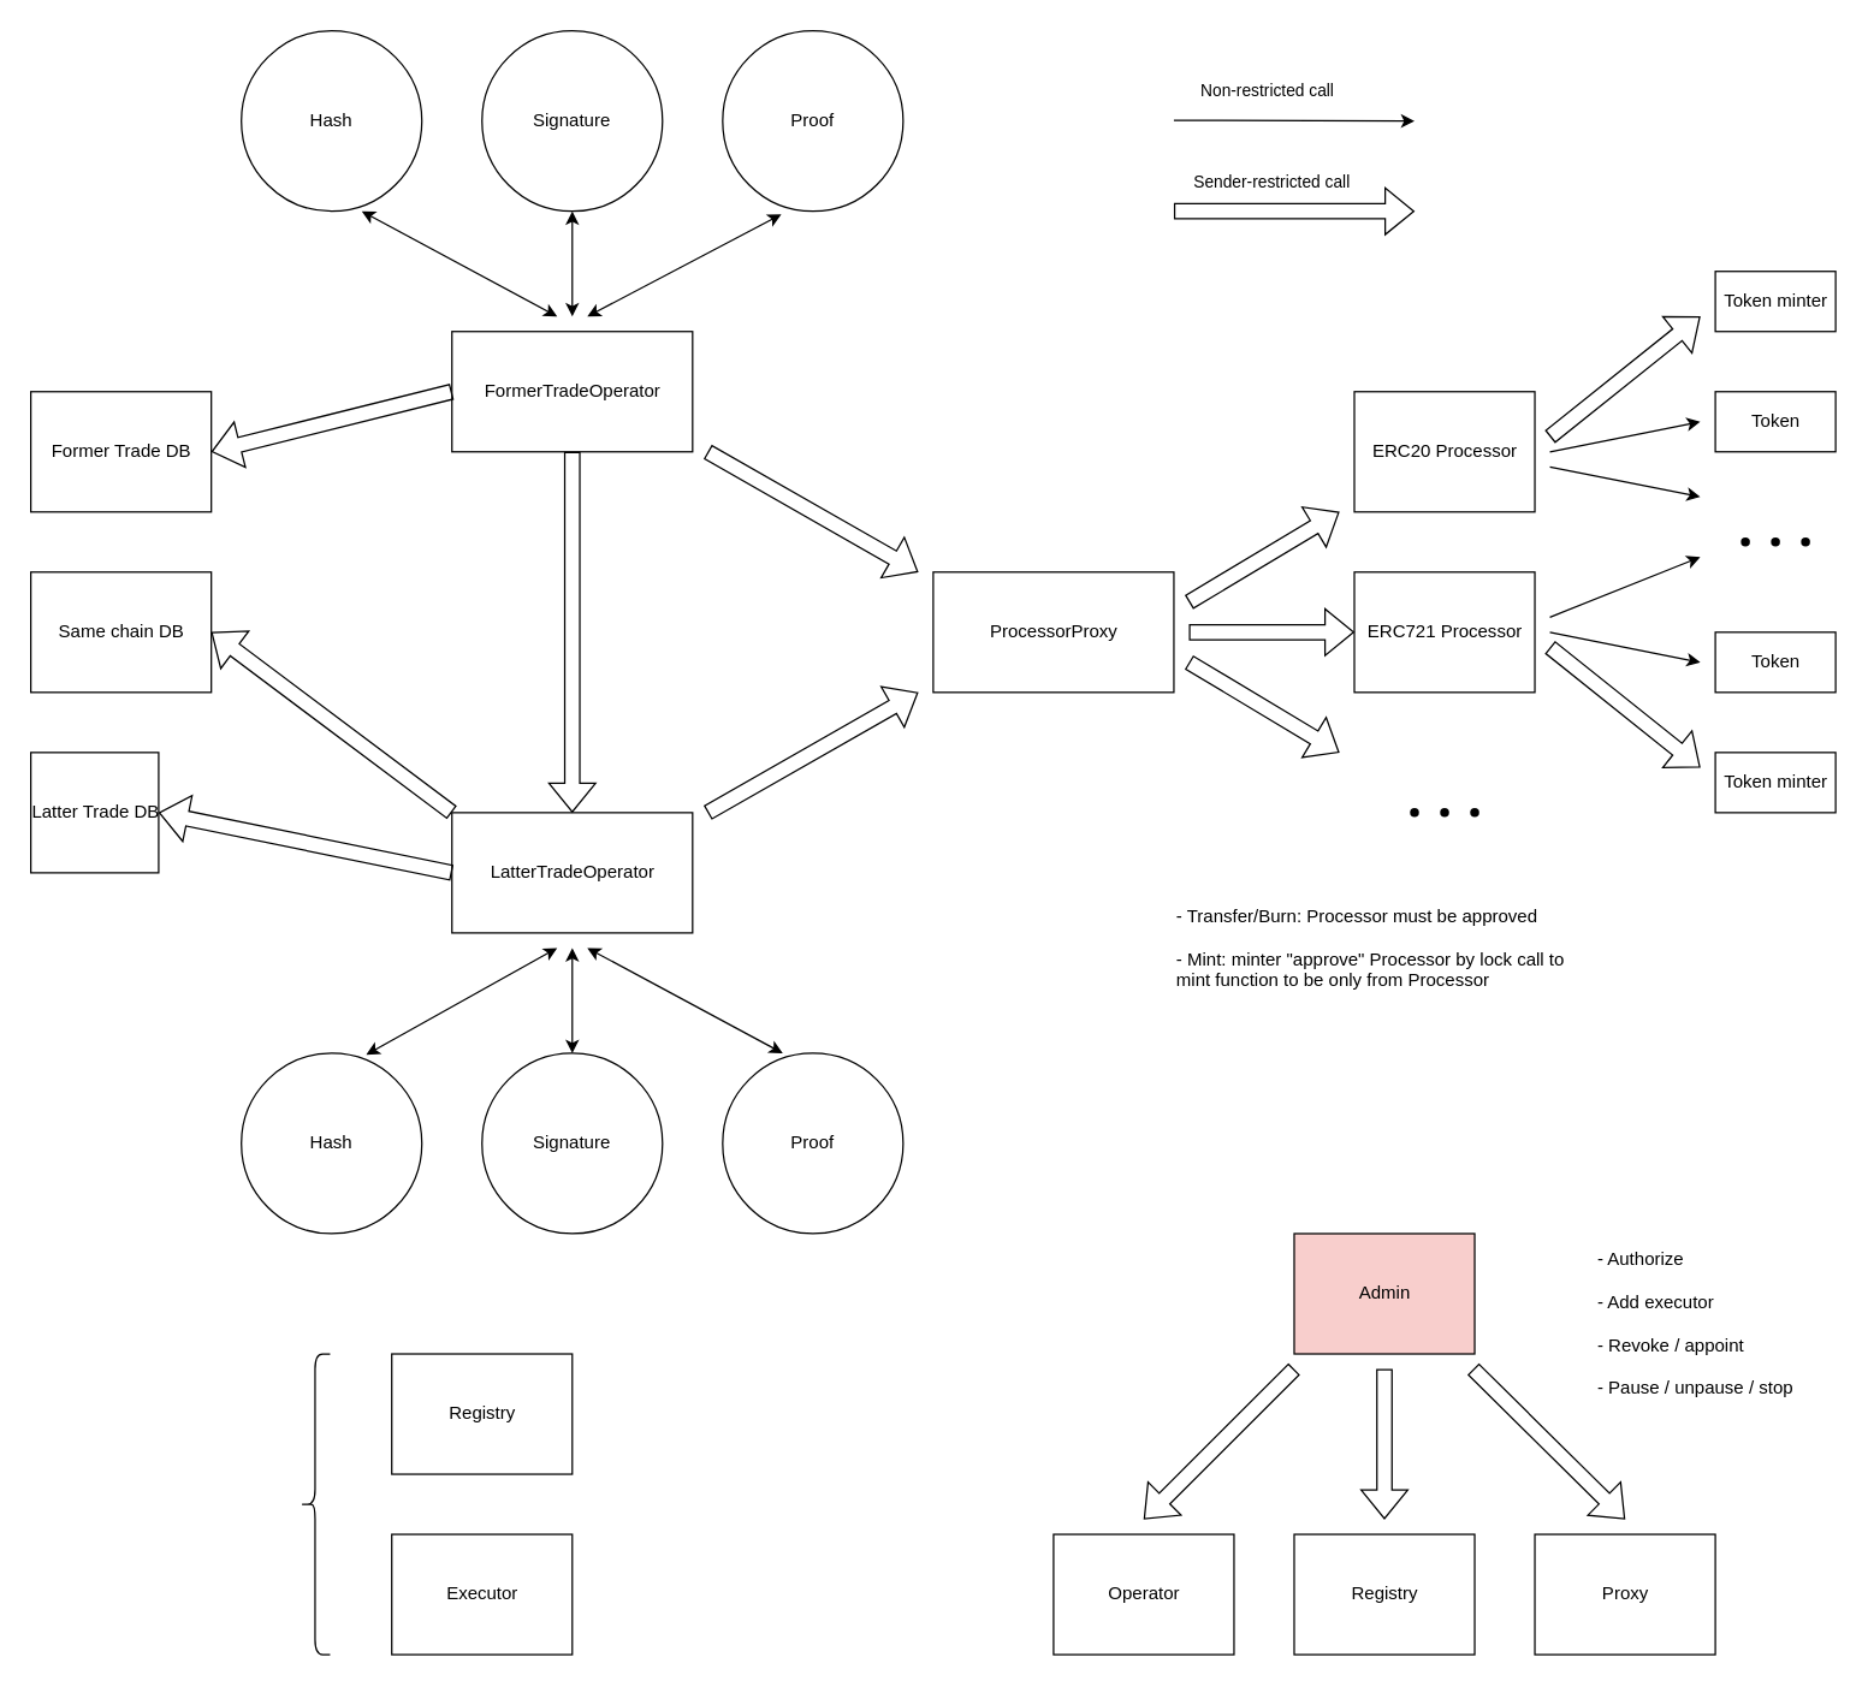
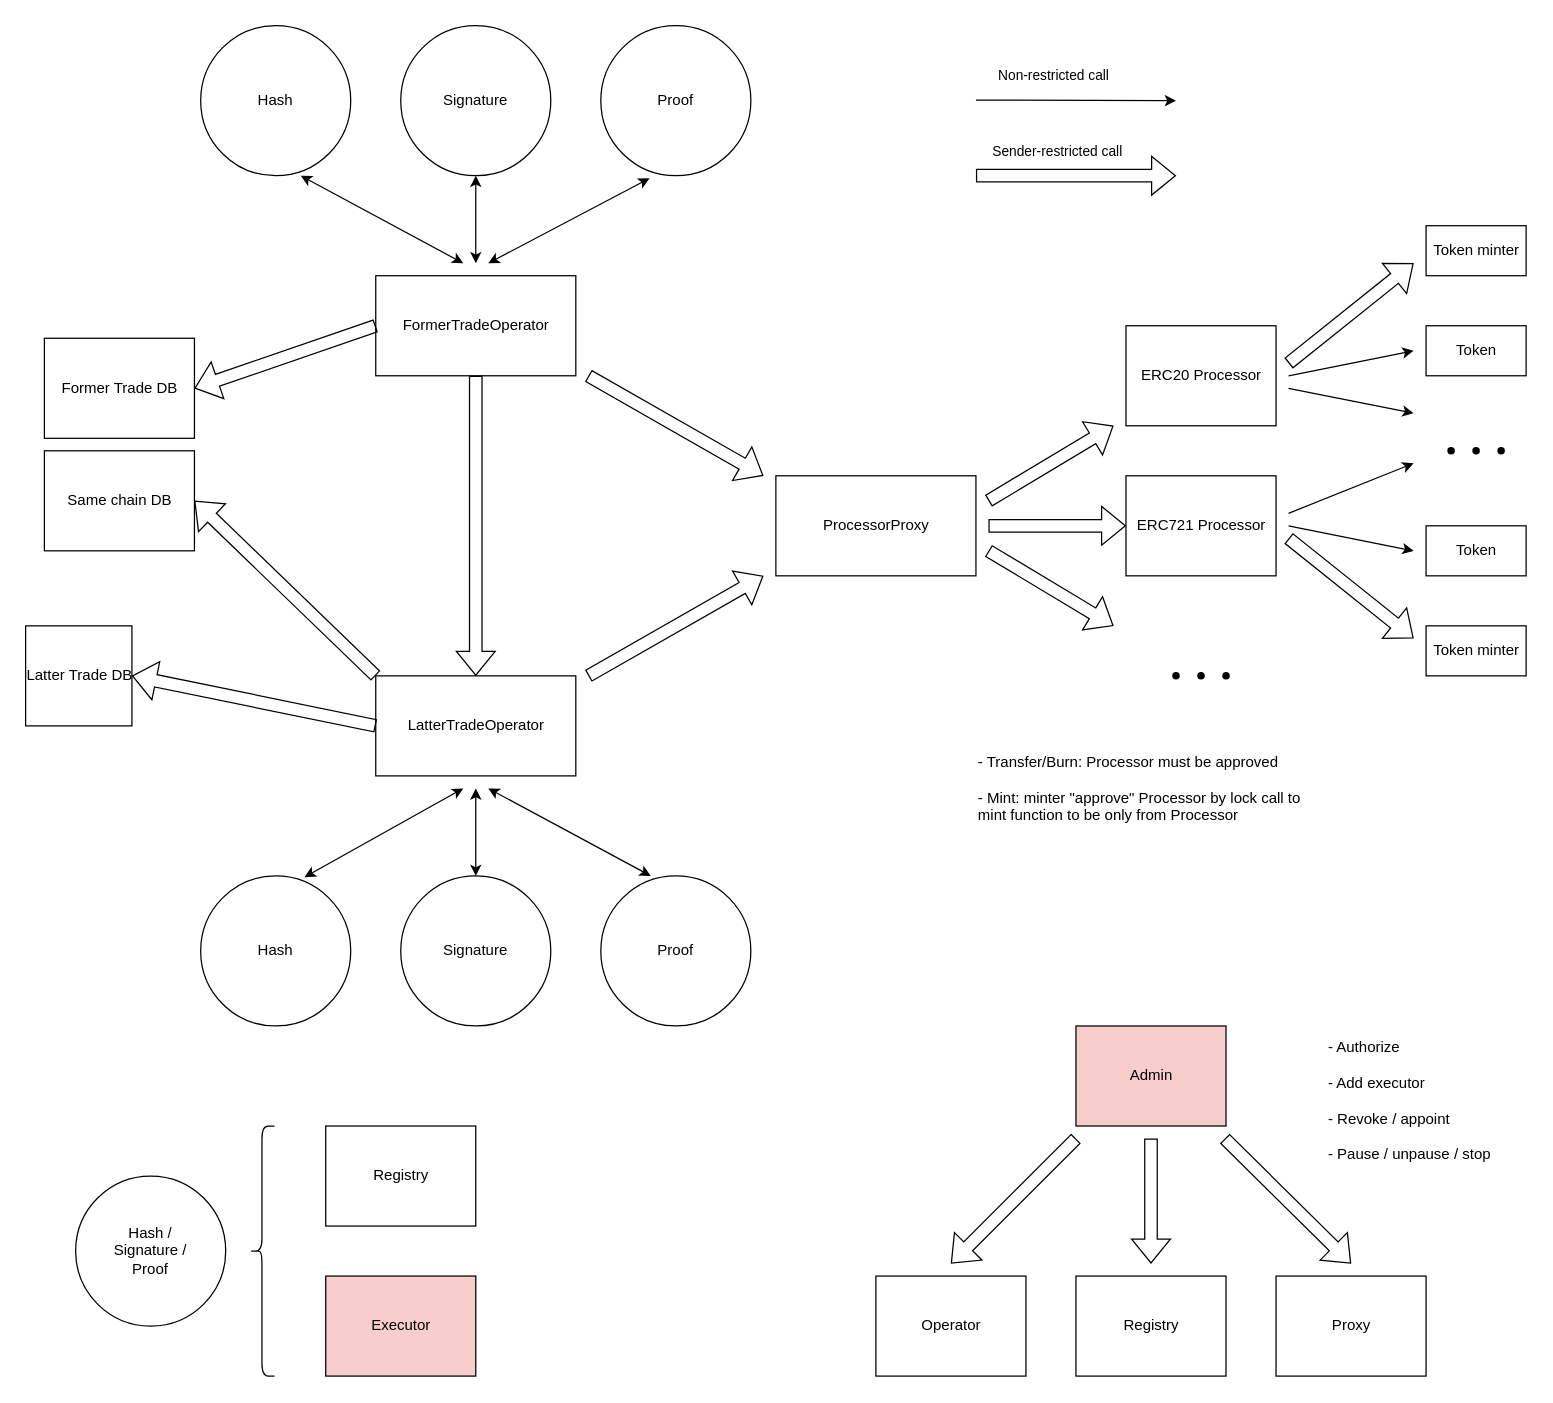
  <mxCell id="0" />
  <mxCell id="1" parent="0" />
  <mxCell id="2" value="FormerTradeOperator" style="html=1;" vertex="1" parent="1"><mxGeometry x="300" y="220" width="160" height="80" as="geometry" /></mxCell>
  <mxCell id="3" value="LatterTradeOperator" style="html=1;" vertex="1" parent="1"><mxGeometry x="300" y="540" width="160" height="80" as="geometry" /></mxCell>
- <mxCell id="4" value="Former Trade DB" style="html=1;" vertex="1" parent="1"><mxGeometry x="20" y="260" width="120" height="80" as="geometry" /></mxCell>
- <mxCell id="5" value="Same chain DB" style="html=1;" vertex="1" parent="1"><mxGeometry x="20" y="380" width="120" height="80" as="geometry" /></mxCell>
+ <mxCell id="4" value="Former Trade DB" style="html=1;" vertex="1" parent="1"><mxGeometry x="35" y="270" width="120" height="80" as="geometry" /></mxCell>
+ <mxCell id="5" value="Same chain DB" style="html=1;" vertex="1" parent="1"><mxGeometry x="35" y="360" width="120" height="80" as="geometry" /></mxCell>
  <mxCell id="6" value="Latter Trade DB" style="html=1;" vertex="1" parent="1"><mxGeometry x="20" y="500" width="85" height="80" as="geometry" /></mxCell>
  <mxCell id="7" value="" style="shape=flexArrow;endArrow=classic;html=1;rounded=0;exitX=0;exitY=0.5;exitDx=0;exitDy=0;entryX=1;entryY=0.5;entryDx=0;entryDy=0;" edge="1" parent="1" source="2" target="4"><mxGeometry width="50" height="50" relative="1" as="geometry"><mxPoint x="250" y="400" as="sourcePoint" /><mxPoint x="300" y="350" as="targetPoint" /></mxGeometry></mxCell>
  <mxCell id="8" value="" style="shape=flexArrow;endArrow=classic;html=1;rounded=0;exitX=0;exitY=0.5;exitDx=0;exitDy=0;entryX=1;entryY=0.5;entryDx=0;entryDy=0;" edge="1" parent="1" source="3" target="6"><mxGeometry width="50" height="50" relative="1" as="geometry"><mxPoint x="240" y="410" as="sourcePoint" /><mxPoint x="290" y="360" as="targetPoint" /></mxGeometry></mxCell>
  <mxCell id="9" value="" style="shape=flexArrow;endArrow=classic;html=1;rounded=0;exitX=0;exitY=0;exitDx=0;exitDy=0;entryX=1;entryY=0.5;entryDx=0;entryDy=0;" edge="1" parent="1" source="3" target="5"><mxGeometry width="50" height="50" relative="1" as="geometry"><mxPoint x="310" y="500" as="sourcePoint" /><mxPoint x="360" y="450" as="targetPoint" /></mxGeometry></mxCell>
  <mxCell id="10" value="" style="shape=flexArrow;endArrow=classic;html=1;rounded=0;exitX=0.5;exitY=1;exitDx=0;exitDy=0;entryX=0.5;entryY=0;entryDx=0;entryDy=0;" edge="1" parent="1" source="2" target="3"><mxGeometry width="50" height="50" relative="1" as="geometry"><mxPoint x="360" y="430" as="sourcePoint" /><mxPoint x="410" y="380" as="targetPoint" /></mxGeometry></mxCell>
  <mxCell id="11" value="Hash" style="ellipse;whiteSpace=wrap;html=1;aspect=fixed;" vertex="1" parent="1"><mxGeometry x="160" y="20" width="120" height="120" as="geometry" /></mxCell>
  <mxCell id="12" value="Signature" style="ellipse;whiteSpace=wrap;html=1;aspect=fixed;" vertex="1" parent="1"><mxGeometry x="320" y="20" width="120" height="120" as="geometry" /></mxCell>
  <mxCell id="13" value="Proof" style="ellipse;whiteSpace=wrap;html=1;aspect=fixed;" vertex="1" parent="1"><mxGeometry x="480" y="20" width="120" height="120" as="geometry" /></mxCell>
  <mxCell id="14" value="Hash" style="ellipse;whiteSpace=wrap;html=1;aspect=fixed;" vertex="1" parent="1"><mxGeometry x="160" y="700" width="120" height="120" as="geometry" /></mxCell>
  <mxCell id="15" value="Signature" style="ellipse;whiteSpace=wrap;html=1;aspect=fixed;" vertex="1" parent="1"><mxGeometry x="320" y="700" width="120" height="120" as="geometry" /></mxCell>
  <mxCell id="16" value="Proof" style="ellipse;whiteSpace=wrap;html=1;aspect=fixed;" vertex="1" parent="1"><mxGeometry x="480" y="700" width="120" height="120" as="geometry" /></mxCell>
+ <mxCell id="17" value="&lt;div&gt;Hash /&lt;/div&gt;&lt;div&gt;Signature /&lt;/div&gt;&lt;div&gt;Proof&lt;/div&gt;" style="ellipse;whiteSpace=wrap;html=1;aspect=fixed;" vertex="1" parent="1"><mxGeometry x="60" y="940" width="120" height="120" as="geometry" /></mxCell>
  <mxCell id="18" value="" style="shape=curlyBracket;whiteSpace=wrap;html=1;rounded=1;" vertex="1" parent="1"><mxGeometry x="199" y="900" width="20" height="200" as="geometry" /></mxCell>
  <mxCell id="19" value="Registry" style="html=1;" vertex="1" parent="1"><mxGeometry x="260" y="900" width="120" height="80" as="geometry" /></mxCell>
- <mxCell id="20" value="Executor" style="html=1;" vertex="1" parent="1"><mxGeometry x="260" y="1020" width="120" height="80" as="geometry" /></mxCell>
+ <mxCell id="20" value="Executor" style="html=1;fillColor=#f8cecc;" vertex="1" parent="1"><mxGeometry x="260" y="1020" width="120" height="80" as="geometry" /></mxCell>
  <mxCell id="21" value="" style="endArrow=classic;startArrow=classic;html=1;rounded=0;entryX=0.667;entryY=1;entryDx=0;entryDy=0;entryPerimeter=0;" edge="1" parent="1" target="11"><mxGeometry width="50" height="50" relative="1" as="geometry"><mxPoint x="370" y="210" as="sourcePoint" /><mxPoint x="140" y="150" as="targetPoint" /></mxGeometry></mxCell>
  <mxCell id="22" value="" style="endArrow=classic;startArrow=classic;html=1;rounded=0;entryX=0.5;entryY=1;entryDx=0;entryDy=0;" edge="1" parent="1" target="12"><mxGeometry width="50" height="50" relative="1" as="geometry"><mxPoint x="380" y="210" as="sourcePoint" /><mxPoint x="300" y="160" as="targetPoint" /></mxGeometry></mxCell>
  <mxCell id="23" value="" style="endArrow=classic;startArrow=classic;html=1;rounded=0;entryX=0.325;entryY=1.017;entryDx=0;entryDy=0;entryPerimeter=0;" edge="1" parent="1" target="13"><mxGeometry width="50" height="50" relative="1" as="geometry"><mxPoint x="390" y="210" as="sourcePoint" /><mxPoint x="600" y="170" as="targetPoint" /></mxGeometry></mxCell>
  <mxCell id="24" value="" style="endArrow=classic;startArrow=classic;html=1;rounded=0;exitX=0.5;exitY=0;exitDx=0;exitDy=0;" edge="1" parent="1" source="15"><mxGeometry width="50" height="50" relative="1" as="geometry"><mxPoint x="380" y="680" as="sourcePoint" /><mxPoint x="380" y="630" as="targetPoint" /></mxGeometry></mxCell>
  <mxCell id="25" value="" style="endArrow=classic;startArrow=classic;html=1;rounded=0;exitX=0.692;exitY=0.008;exitDx=0;exitDy=0;exitPerimeter=0;" edge="1" parent="1" source="14"><mxGeometry width="50" height="50" relative="1" as="geometry"><mxPoint x="110" y="720" as="sourcePoint" /><mxPoint x="370" y="630" as="targetPoint" /></mxGeometry></mxCell>
  <mxCell id="26" value="" style="endArrow=classic;startArrow=classic;html=1;rounded=0;entryX=0.333;entryY=0;entryDx=0;entryDy=0;entryPerimeter=0;" edge="1" parent="1" target="16"><mxGeometry width="50" height="50" relative="1" as="geometry"><mxPoint x="390" y="630" as="sourcePoint" /><mxPoint x="570" y="630" as="targetPoint" /></mxGeometry></mxCell>
  <mxCell id="27" value="ProcessorProxy" style="html=1;" vertex="1" parent="1"><mxGeometry x="620" y="380" width="160" height="80" as="geometry" /></mxCell>
  <mxCell id="28" value="ERC20 Processor" style="html=1;" vertex="1" parent="1"><mxGeometry x="900" y="260" width="120" height="80" as="geometry" /></mxCell>
  <mxCell id="29" value="ERC721 Processor" style="html=1;" vertex="1" parent="1"><mxGeometry x="900" y="380" width="120" height="80" as="geometry" /></mxCell>
  <mxCell id="30" value="" style="shape=waypoint;sketch=0;fillStyle=solid;size=6;pointerEvents=1;points=[];fillColor=none;resizable=0;rotatable=0;perimeter=centerPerimeter;snapToPoint=1;" vertex="1" parent="1"><mxGeometry x="920" y="520" width="40" height="40" as="geometry" /></mxCell>
  <mxCell id="31" value="" style="shape=waypoint;sketch=0;fillStyle=solid;size=6;pointerEvents=1;points=[];fillColor=none;resizable=0;rotatable=0;perimeter=centerPerimeter;snapToPoint=1;" vertex="1" parent="1"><mxGeometry x="940" y="520" width="40" height="40" as="geometry" /></mxCell>
  <mxCell id="32" value="" style="shape=waypoint;sketch=0;fillStyle=solid;size=6;pointerEvents=1;points=[];fillColor=none;resizable=0;rotatable=0;perimeter=centerPerimeter;snapToPoint=1;" vertex="1" parent="1"><mxGeometry x="960" y="520" width="40" height="40" as="geometry" /></mxCell>
  <mxCell id="33" value="" style="shape=flexArrow;endArrow=classic;html=1;rounded=0;entryX=0;entryY=0.5;entryDx=0;entryDy=0;" edge="1" parent="1" target="29"><mxGeometry width="50" height="50" relative="1" as="geometry"><mxPoint x="790" y="420" as="sourcePoint" /><mxPoint x="820" y="300" as="targetPoint" /></mxGeometry></mxCell>
  <mxCell id="34" value="" style="shape=flexArrow;endArrow=classic;html=1;rounded=0;" edge="1" parent="1"><mxGeometry width="50" height="50" relative="1" as="geometry"><mxPoint x="790" y="400" as="sourcePoint" /><mxPoint x="890" y="340" as="targetPoint" /></mxGeometry></mxCell>
  <mxCell id="35" value="" style="shape=flexArrow;endArrow=classic;html=1;rounded=0;" edge="1" parent="1"><mxGeometry width="50" height="50" relative="1" as="geometry"><mxPoint x="790" y="440" as="sourcePoint" /><mxPoint x="890" y="500" as="targetPoint" /></mxGeometry></mxCell>
  <mxCell id="36" value="" style="shape=flexArrow;endArrow=classic;html=1;rounded=0;" edge="1" parent="1"><mxGeometry width="50" height="50" relative="1" as="geometry"><mxPoint x="470" y="300" as="sourcePoint" /><mxPoint x="610" y="380" as="targetPoint" /></mxGeometry></mxCell>
  <mxCell id="37" value="" style="shape=flexArrow;endArrow=classic;html=1;rounded=0;" edge="1" parent="1"><mxGeometry width="50" height="50" relative="1" as="geometry"><mxPoint x="470" y="540" as="sourcePoint" /><mxPoint x="610" y="460" as="targetPoint" /></mxGeometry></mxCell>
  <mxCell id="38" value="Operator" style="html=1;" vertex="1" parent="1"><mxGeometry x="700" y="1020" width="120" height="80" as="geometry" /></mxCell>
  <mxCell id="39" value="Token minter" style="html=1;" vertex="1" parent="1"><mxGeometry x="1140" y="180" width="80" height="40" as="geometry" /></mxCell>
  <mxCell id="40" value="Token" style="html=1;" vertex="1" parent="1"><mxGeometry x="1140" y="260" width="80" height="40" as="geometry" /></mxCell>
  <mxCell id="41" value="" style="endArrow=classic;html=1;rounded=0;" edge="1" parent="1"><mxGeometry width="50" height="50" relative="1" as="geometry"><mxPoint x="1030" y="310" as="sourcePoint" /><mxPoint x="1130" y="330" as="targetPoint" /></mxGeometry></mxCell>
  <mxCell id="42" value="" style="endArrow=classic;html=1;rounded=0;" edge="1" parent="1"><mxGeometry width="50" height="50" relative="1" as="geometry"><mxPoint x="1030" y="300" as="sourcePoint" /><mxPoint x="1130" y="280" as="targetPoint" /></mxGeometry></mxCell>
  <mxCell id="43" value="Token" style="html=1;" vertex="1" parent="1"><mxGeometry x="1140" y="420" width="80" height="40" as="geometry" /></mxCell>
  <mxCell id="44" value="Token minter" style="html=1;" vertex="1" parent="1"><mxGeometry x="1140" y="500" width="80" height="40" as="geometry" /></mxCell>
  <mxCell id="45" value="" style="shape=waypoint;sketch=0;fillStyle=solid;size=6;pointerEvents=1;points=[];fillColor=none;resizable=0;rotatable=0;perimeter=centerPerimeter;snapToPoint=1;" vertex="1" parent="1"><mxGeometry x="1140" y="340" width="40" height="40" as="geometry" /></mxCell>
  <mxCell id="46" value="" style="shape=waypoint;sketch=0;fillStyle=solid;size=6;pointerEvents=1;points=[];fillColor=none;resizable=0;rotatable=0;perimeter=centerPerimeter;snapToPoint=1;" vertex="1" parent="1"><mxGeometry x="1160" y="340" width="40" height="40" as="geometry" /></mxCell>
  <mxCell id="47" value="" style="shape=waypoint;sketch=0;fillStyle=solid;size=6;pointerEvents=1;points=[];fillColor=none;resizable=0;rotatable=0;perimeter=centerPerimeter;snapToPoint=1;" vertex="1" parent="1"><mxGeometry x="1180" y="340" width="40" height="40" as="geometry" /></mxCell>
  <mxCell id="48" value="" style="endArrow=classic;html=1;rounded=0;" edge="1" parent="1"><mxGeometry width="50" height="50" relative="1" as="geometry"><mxPoint x="1030" y="410" as="sourcePoint" /><mxPoint x="1130" y="370" as="targetPoint" /></mxGeometry></mxCell>
  <mxCell id="49" value="" style="endArrow=classic;html=1;rounded=0;" edge="1" parent="1"><mxGeometry width="50" height="50" relative="1" as="geometry"><mxPoint x="1030" y="420" as="sourcePoint" /><mxPoint x="1130" y="440" as="targetPoint" /></mxGeometry></mxCell>
  <mxCell id="50" value="" style="shape=flexArrow;endArrow=classic;html=1;rounded=0;" edge="1" parent="1"><mxGeometry width="50" height="50" relative="1" as="geometry"><mxPoint x="1030" y="430" as="sourcePoint" /><mxPoint x="1130" y="510" as="targetPoint" /></mxGeometry></mxCell>
  <mxCell id="51" value="" style="shape=flexArrow;endArrow=classic;html=1;rounded=0;" edge="1" parent="1"><mxGeometry width="50" height="50" relative="1" as="geometry"><mxPoint x="1030" y="290" as="sourcePoint" /><mxPoint x="1130" y="210" as="targetPoint" /></mxGeometry></mxCell>
  <mxCell id="52" value="&lt;div align=&quot;left&quot;&gt;- Transfer/Burn: Processor must be approved&lt;/div&gt;&lt;div align=&quot;left&quot;&gt;&lt;br&gt;&lt;/div&gt;&lt;div align=&quot;left&quot;&gt;- Mint: minter &quot;approve&quot; Processor by lock call to mint function to be only from Processor&lt;/div&gt;" style="text;html=1;strokeColor=none;fillColor=none;align=left;verticalAlign=middle;whiteSpace=wrap;rounded=0;" vertex="1" parent="1"><mxGeometry x="780" y="580" width="280" height="100" as="geometry" /></mxCell>
  <mxCell id="53" value="" style="shape=flexArrow;endArrow=classic;html=1;rounded=0;" edge="1" parent="1"><mxGeometry width="50" height="50" relative="1" as="geometry"><mxPoint x="780" y="140" as="sourcePoint" /><mxPoint x="940" y="140" as="targetPoint" /></mxGeometry></mxCell>
  <mxCell id="54" value="Sender-restricted call" style="edgeLabel;html=1;align=center;verticalAlign=middle;resizable=0;points=[];" vertex="1" connectable="0" parent="53"><mxGeometry x="-0.283" y="-2" relative="1" as="geometry"><mxPoint x="7" y="-22" as="offset" /></mxGeometry></mxCell>
  <mxCell id="55" value="" style="endArrow=classic;html=1;rounded=0;" edge="1" parent="1"><mxGeometry width="50" height="50" relative="1" as="geometry"><mxPoint x="780" y="79.5" as="sourcePoint" /><mxPoint x="940" y="80" as="targetPoint" /></mxGeometry></mxCell>
  <mxCell id="56" value="Non-restricted call" style="edgeLabel;html=1;align=center;verticalAlign=middle;resizable=0;points=[];" vertex="1" connectable="0" parent="55"><mxGeometry x="-0.225" y="-2" relative="1" as="geometry"><mxPoint y="-22" as="offset" /></mxGeometry></mxCell>
  <mxCell id="57" value="Registry" style="html=1;" vertex="1" parent="1"><mxGeometry x="860" y="1020" width="120" height="80" as="geometry" /></mxCell>
  <mxCell id="58" value="Proxy" style="html=1;" vertex="1" parent="1"><mxGeometry x="1020" y="1020" width="120" height="80" as="geometry" /></mxCell>
  <mxCell id="59" value="Admin" style="html=1;fillColor=#f8cecc;" vertex="1" parent="1"><mxGeometry x="860" y="820" width="120" height="80" as="geometry" /></mxCell>
  <mxCell id="60" value="" style="shape=flexArrow;endArrow=classic;html=1;rounded=0;" edge="1" parent="1"><mxGeometry width="50" height="50" relative="1" as="geometry"><mxPoint x="920" y="910" as="sourcePoint" /><mxPoint x="920" y="1010" as="targetPoint" /></mxGeometry></mxCell>
  <mxCell id="61" value="" style="shape=flexArrow;endArrow=classic;html=1;rounded=0;" edge="1" parent="1"><mxGeometry width="50" height="50" relative="1" as="geometry"><mxPoint x="860" y="910" as="sourcePoint" /><mxPoint x="760" y="1010" as="targetPoint" /></mxGeometry></mxCell>
  <mxCell id="62" value="" style="shape=flexArrow;endArrow=classic;html=1;rounded=0;" edge="1" parent="1"><mxGeometry width="50" height="50" relative="1" as="geometry"><mxPoint x="979" y="910" as="sourcePoint" /><mxPoint x="1080" y="1010" as="targetPoint" /></mxGeometry></mxCell>
  <mxCell id="63" value="&lt;div align=&quot;left&quot;&gt;- Authorize&lt;/div&gt;&lt;div align=&quot;left&quot;&gt;&lt;br&gt;&lt;/div&gt;&lt;div align=&quot;left&quot;&gt;- Add executor&lt;br&gt;&lt;/div&gt;&lt;div align=&quot;left&quot;&gt;&lt;br&gt;- Revoke / appoint&lt;/div&gt;&lt;div align=&quot;left&quot;&gt;&lt;br&gt;&lt;/div&gt;&lt;div align=&quot;left&quot;&gt;- Pause / unpause / stop&lt;br&gt;&lt;/div&gt;" style="text;html=1;strokeColor=none;fillColor=none;align=left;verticalAlign=middle;whiteSpace=wrap;rounded=0;" vertex="1" parent="1"><mxGeometry x="1060" y="820" width="160" height="120" as="geometry" /></mxCell>
